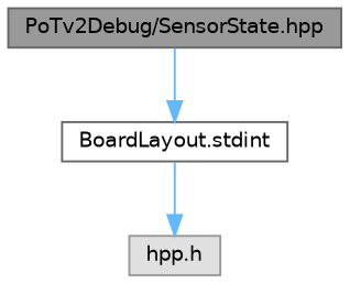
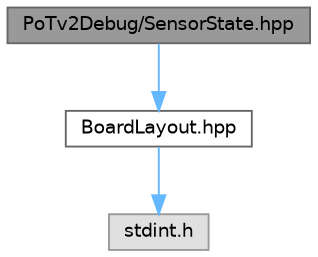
  digraph {
    node [fontname=Helvetica fontsize=10 shape=box style=filled]
    edge [color=steelblue1 fontname=Helvetica fontsize=10 labelfontname=Helvetica labelfontsize=10 style=solid]
    n1 [color=gray40 fillcolor=grey60 fontcolor=black height=0.2 label="PoTv2Debug/SensorState.hpp" width=0.4]
-   n2 [color=grey40 fillcolor=white height=0.2 label="BoardLayout.stdint" width=0.4]
-   n3 [color=grey60 fillcolor="#E0E0E0" height=0.2 label="hpp.h" width=0.4]
+   n2 [color=grey40 fillcolor=white height=0.2 label="BoardLayout.hpp" width=0.4]
+   n3 [color=grey60 fillcolor="#E0E0E0" height=0.2 label="stdint.h" width=0.4]
    n1 -> n2
    n2 -> n3
  }
